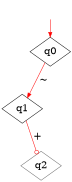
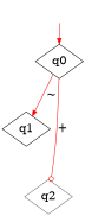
  digraph {
    rankdir=TB
    node [color=black fontsize=20 shape=diamond]
    edge [arrowhead=normal color=red fontsize="20pt"]
    "" [shape=plaintext]
    n2 [label=q0]
    n3 [label=q1]
    n4 [color=gray40 label=q2]
    "" -> n2
    n2 -> n3 [label="~"]
-   n3 -> n4 [arrowhead=odot label="+"]
+   n2 -> n4 [arrowhead=odot label="+"]
  }
